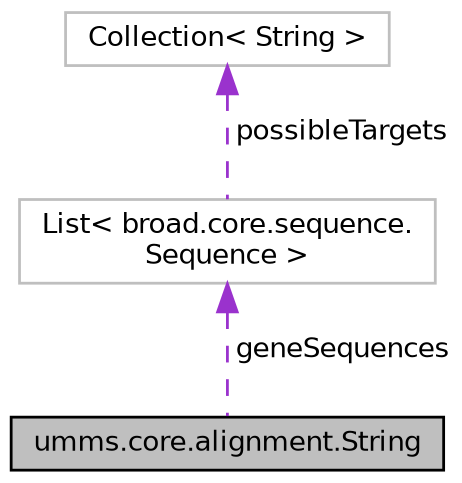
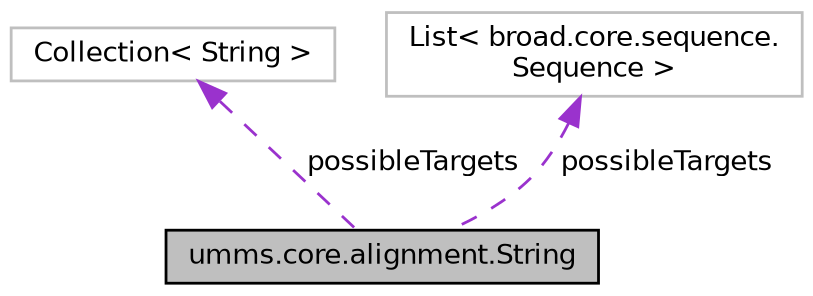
  digraph {
    node [color=grey75 fillcolor=white fontname=Helvetica fontsize=10 shape=record style=filled]
    edge [color=darkorchid3 dir=back fontname=Helvetica fontsize=10 labelfontname=Helvetica labelfontsize=10 style=dashed]
    n1 [color=black fillcolor=grey75 fontcolor=black height=0.2 label="umms.core.alignment.String" width=0.4]
    n2 [height=0.2 label="Collection\< String \>" width=0.4]
    n3 [height=0.2 label="List\< broad.core.sequence.\lSequence \>" width=0.4]
-   n2 -> n3 [label=" possibleTargets"]
-   n3 -> n1 [label=" geneSequences"]
+   n2 -> n1 [label=" possibleTargets"]
+   n3 -> n1 [label=" possibleTargets"]
  }
